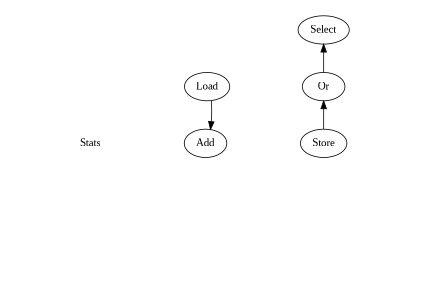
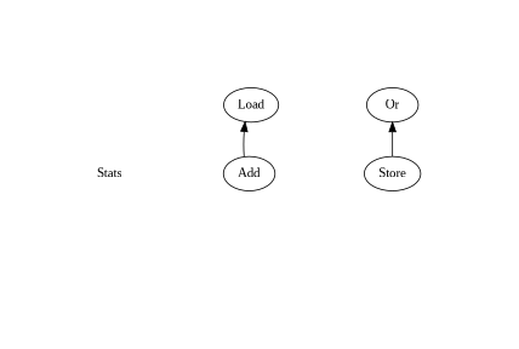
  strict digraph {
    fontname="Liberation Serif"
    rankdir=BT
    node [fontname="Liberation Serif"]
    edge [fontname="Liberation Serif"]
    Stats [shape=plaintext]
    n2 [label=Store]
-   n3 [label=Select]
    n4 [label=Add]
    n5 [label=Load]
    n6 [label=Or]
    subgraph sub_1 {
      cluster=true
      label="Total loads executed: 4960000000\nTotal stores executed: 4960000000"
      Stats
    }
    subgraph sub_2 {
      cluster=true
      label="Static occurrences: 1\nDynamic executions: 4960000000\n\nCaptured memory operations: 100.0%"
-     n3
      n4
      n5
      n6
      subgraph sub_3 {
        cluster=true
        label="Static occurrences: 1\nDynamic executions: 4960000000\n\nCaptured memory operations: 100.0%"
        rank=min
        n2
      }
    }
    n2 -> n6
-   n5 -> n4
-   n6 -> n3
+   n4 -> n5
  }
